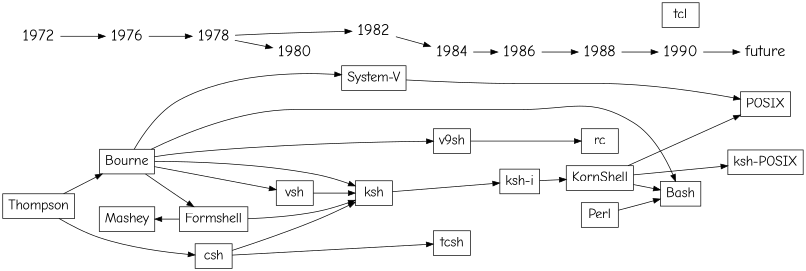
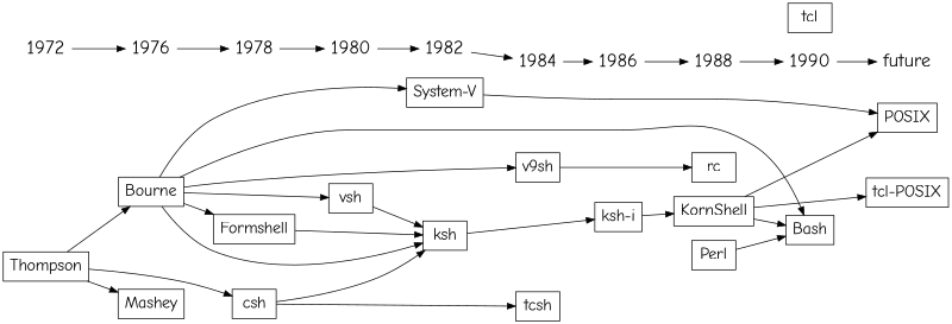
  digraph {
    fontname="Comic Neue"
    rankdir=LR
    node [fontname="Comic Neue" fontsize=20 shape=box]
    edge [fontname="Comic Neue"]
    1976 [fontsize=24 shape=plaintext]
    Mashey
    Bourne
    1978 [fontsize=24 shape=plaintext]
    Formshell
    csh
    1980 [fontsize=24 shape=plaintext]
    vsh
    1982 [fontsize=24 shape=plaintext]
    ksh
    "System-V"
    1984 [fontsize=24 shape=plaintext]
    v9sh
    tcsh
    1986 [fontsize=24 shape=plaintext]
    "ksh-i"
    1988 [fontsize=24 shape=plaintext]
    KornShell
    Perl
    rc
    1990 [fontsize=24 shape=plaintext]
    tcl
    Bash
    future [fontsize=24 shape=plaintext]
    POSIX
-   "ksh-POSIX"
+   "ksh-POSIX" [label="tcl-POSIX"]
    1972 [fontsize=24 shape=plaintext]
    Thompson
    subgraph sub_1 {
      rank=same
      1976
      Mashey
      Bourne
    }
    subgraph sub_2 {
      rank=same
      1978
      Formshell
      csh
    }
    subgraph sub_3 {
      rank=same
      1980
      vsh
    }
    subgraph sub_4 {
      rank=same
      1982
      ksh
      "System-V"
    }
    subgraph sub_5 {
      rank=same
      1984
      v9sh
      tcsh
    }
    subgraph sub_6 {
      rank=same
      1986
      "ksh-i"
    }
    subgraph sub_7 {
      rank=same
      1988
      KornShell
      Perl
      rc
    }
    subgraph sub_8 {
      rank=same
      1990
      tcl
      Bash
    }
    subgraph sub_9 {
      rank=same
      future
      POSIX
      "ksh-POSIX"
    }
    1976 -> 1978
    Bourne -> Formshell
    Bourne -> vsh
    Bourne -> ksh
    Bourne -> "System-V"
    Bourne -> v9sh
    Bourne -> Bash
    1978 -> 1980
    Formshell -> csh [style=invis]
    Formshell -> ksh
    csh -> ksh
    csh -> tcsh
-   1978 -> 1982
+   1980 -> 1982
    vsh -> ksh
    1982 -> 1984
    ksh -> "ksh-i"
    "System-V" -> POSIX
    1984 -> v9sh [style=invis]
    1984 -> 1986
    v9sh -> tcsh [style=invis]
    v9sh -> rc
    1986 -> 1988
    "ksh-i" -> KornShell
    1988 -> rc [style=invis]
    1988 -> 1990
    KornShell -> Perl [style=invis]
    KornShell -> Bash
    KornShell -> POSIX
    KornShell -> "ksh-POSIX"
    Perl -> Bash
    rc -> KornShell [style=invis]
    1990 -> future
    1972 -> 1976
-   Formshell -> Mashey
+   Thompson -> Mashey
    Thompson -> Bourne
    Thompson -> csh
  }
